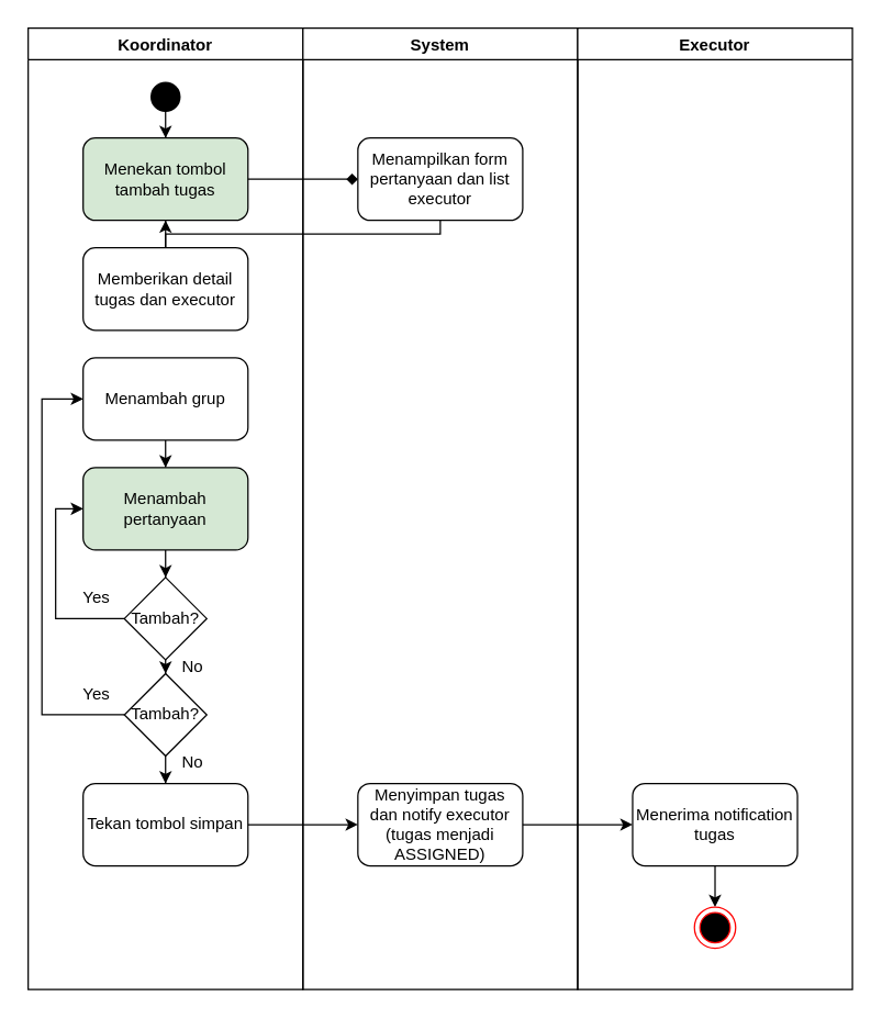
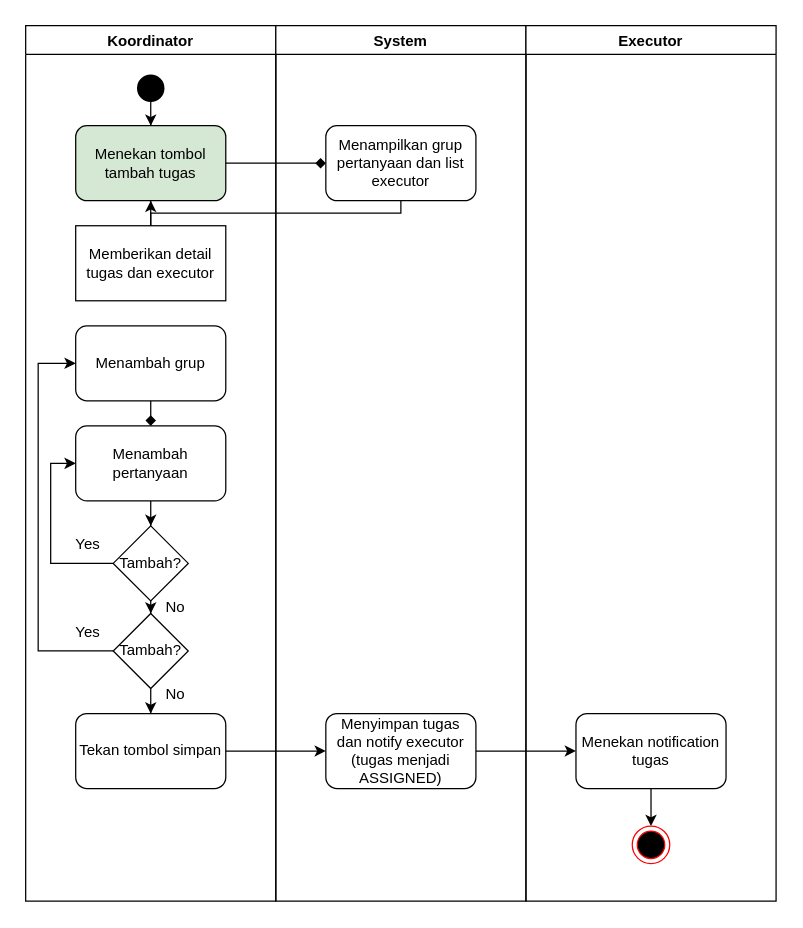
  <mxCell id="0" />
  <mxCell id="1" parent="0" />
  <mxCell id="2" value="Koordinator" style="swimlane;" parent="1" vertex="1"><mxGeometry x="20" y="20" width="200" height="700" as="geometry" /></mxCell>
  <mxCell id="3" style="edgeStyle=orthogonalEdgeStyle;rounded=0;orthogonalLoop=1;jettySize=auto;html=1;" parent="2" source="4" target="5" edge="1"><mxGeometry relative="1" as="geometry" /></mxCell>
  <mxCell id="4" value="" style="strokeWidth=2;html=1;shape=mxgraph.flowchart.start_2;whiteSpace=wrap;fillColor=#000000;container=0;" parent="2" vertex="1"><mxGeometry x="90" y="40" width="20" height="20" as="geometry" /></mxCell>
  <mxCell id="5" value="Menekan tombol tambah tugas" style="rounded=1;whiteSpace=wrap;html=1;fillColor=#d5e8d4;" parent="2" vertex="1"><mxGeometry x="40" y="80" width="120" height="60" as="geometry" /></mxCell>
- <mxCell id="6" style="edgeStyle=orthogonalEdgeStyle;rounded=0;orthogonalLoop=1;jettySize=auto;html=1;" parent="2" source="7" target="9" edge="1"><mxGeometry relative="1" as="geometry" /></mxCell>
+ <mxCell id="6" style="edgeStyle=orthogonalEdgeStyle;rounded=0;orthogonalLoop=1;jettySize=auto;html=1;endArrow=diamond;" parent="2" source="7" target="9" edge="1"><mxGeometry relative="1" as="geometry" /></mxCell>
  <mxCell id="7" value="Menambah grup" style="whiteSpace=wrap;html=1;rounded=1;" parent="2" vertex="1"><mxGeometry x="40" y="240" width="120" height="60" as="geometry" /></mxCell>
  <mxCell id="8" style="edgeStyle=orthogonalEdgeStyle;rounded=0;orthogonalLoop=1;jettySize=auto;html=1;" parent="2" source="9" target="11" edge="1"><mxGeometry relative="1" as="geometry" /></mxCell>
- <mxCell id="9" value="Menambah pertanyaan" style="whiteSpace=wrap;html=1;rounded=1;fillColor=#d5e8d4;" parent="2" vertex="1"><mxGeometry x="40" y="320" width="120" height="60" as="geometry" /></mxCell>
+ <mxCell id="9" value="Menambah pertanyaan" style="whiteSpace=wrap;html=1;rounded=1;" parent="2" vertex="1"><mxGeometry x="40" y="320" width="120" height="60" as="geometry" /></mxCell>
  <mxCell id="10" style="edgeStyle=orthogonalEdgeStyle;rounded=0;orthogonalLoop=1;jettySize=auto;html=1;" parent="2" source="11" target="15" edge="1"><mxGeometry relative="1" as="geometry" /></mxCell>
  <mxCell id="11" value="Tambah?" style="rhombus;whiteSpace=wrap;html=1;" parent="2" vertex="1"><mxGeometry x="70" y="400" width="60" height="60" as="geometry" /></mxCell>
  <mxCell id="12" style="edgeStyle=orthogonalEdgeStyle;rounded=0;orthogonalLoop=1;jettySize=auto;html=1;entryX=0;entryY=0.5;entryDx=0;entryDy=0;" parent="2" source="11" target="9" edge="1"><mxGeometry relative="1" as="geometry"><mxPoint x="30" y="410" as="targetPoint" /><Array as="points"><mxPoint x="20" y="430" /><mxPoint x="20" y="350" /></Array></mxGeometry></mxCell>
  <mxCell id="13" style="edgeStyle=orthogonalEdgeStyle;rounded=0;orthogonalLoop=1;jettySize=auto;html=1;entryX=0;entryY=0.5;entryDx=0;entryDy=0;" parent="2" source="15" target="7" edge="1"><mxGeometry relative="1" as="geometry"><Array as="points"><mxPoint x="10" y="500" /><mxPoint x="10" y="270" /></Array></mxGeometry></mxCell>
  <mxCell id="14" value="" style="edgeStyle=orthogonalEdgeStyle;rounded=0;orthogonalLoop=1;jettySize=auto;html=1;" parent="2" source="15" target="16" edge="1"><mxGeometry relative="1" as="geometry" /></mxCell>
  <mxCell id="15" value="Tambah?" style="rhombus;whiteSpace=wrap;html=1;" parent="2" vertex="1"><mxGeometry x="70" y="470" width="60" height="60" as="geometry" /></mxCell>
  <mxCell id="16" value="Tekan tombol simpan" style="rounded=1;whiteSpace=wrap;html=1;" parent="2" vertex="1"><mxGeometry x="40" y="550" width="120" height="60" as="geometry" /></mxCell>
  <mxCell id="17" style="edgeStyle=orthogonalEdgeStyle;rounded=0;orthogonalLoop=1;jettySize=auto;html=1;" parent="2" source="18" target="5" edge="1"><mxGeometry relative="1" as="geometry" /></mxCell>
- <mxCell id="18" value="Memberikan detail tugas dan executor" style="whiteSpace=wrap;html=1;rounded=1;" parent="2" vertex="1"><mxGeometry x="40" y="160" width="120" height="60" as="geometry" /></mxCell>
+ <mxCell id="18" value="Memberikan detail tugas dan executor" style="whiteSpace=wrap;html=1;rounded=0;" parent="2" vertex="1"><mxGeometry x="40" y="160" width="120" height="60" as="geometry" /></mxCell>
  <mxCell id="19" value="Yes" style="text;html=1;strokeColor=none;fillColor=none;align=center;verticalAlign=middle;whiteSpace=wrap;rounded=0;" parent="2" vertex="1"><mxGeometry x="20" y="400" width="60" height="30" as="geometry" /></mxCell>
  <mxCell id="20" value="Yes" style="text;html=1;strokeColor=none;fillColor=none;align=center;verticalAlign=middle;whiteSpace=wrap;rounded=0;" parent="2" vertex="1"><mxGeometry x="20" y="470" width="60" height="30" as="geometry" /></mxCell>
  <mxCell id="21" value="No" style="text;html=1;strokeColor=none;fillColor=none;align=center;verticalAlign=middle;whiteSpace=wrap;rounded=0;" parent="2" vertex="1"><mxGeometry x="90" y="450" width="60" height="30" as="geometry" /></mxCell>
  <mxCell id="22" value="No" style="text;html=1;strokeColor=none;fillColor=none;align=center;verticalAlign=middle;whiteSpace=wrap;rounded=0;" parent="2" vertex="1"><mxGeometry x="90" y="520" width="60" height="30" as="geometry" /></mxCell>
  <mxCell id="23" value="System" style="swimlane;" parent="1" vertex="1"><mxGeometry x="220" y="20" width="200" height="700" as="geometry" /></mxCell>
- <mxCell id="24" value="Menampilkan form pertanyaan dan list executor" style="rounded=1;whiteSpace=wrap;html=1;" parent="23" vertex="1"><mxGeometry x="40" y="80" width="120" height="60" as="geometry" /></mxCell>
+ <mxCell id="24" value="Menampilkan grup pertanyaan dan list executor" style="rounded=1;whiteSpace=wrap;html=1;" parent="23" vertex="1"><mxGeometry x="40" y="80" width="120" height="60" as="geometry" /></mxCell>
  <mxCell id="25" value="Menyimpan tugas dan notify executor (tugas menjadi ASSIGNED)" style="whiteSpace=wrap;html=1;rounded=1;" parent="23" vertex="1"><mxGeometry x="40" y="550" width="120" height="60" as="geometry" /></mxCell>
  <mxCell id="26" value="Executor" style="swimlane;" parent="1" vertex="1"><mxGeometry x="420" y="20" width="200" height="700" as="geometry" /></mxCell>
  <mxCell id="27" style="edgeStyle=orthogonalEdgeStyle;rounded=0;orthogonalLoop=1;jettySize=auto;html=1;entryX=0.5;entryY=0;entryDx=0;entryDy=0;" parent="26" source="28" target="29" edge="1"><mxGeometry relative="1" as="geometry" /></mxCell>
- <mxCell id="28" value="Menerima notification tugas" style="whiteSpace=wrap;html=1;rounded=1;" parent="26" vertex="1"><mxGeometry x="40" y="550" width="120" height="60" as="geometry" /></mxCell>
+ <mxCell id="28" value="Menekan notification tugas" style="whiteSpace=wrap;html=1;rounded=1;" parent="26" vertex="1"><mxGeometry x="40" y="550" width="120" height="60" as="geometry" /></mxCell>
  <mxCell id="29" value="" style="ellipse;html=1;shape=endState;fillColor=#000000;strokeColor=#ff0000;" parent="26" vertex="1"><mxGeometry x="85" y="640" width="30" height="30" as="geometry" /></mxCell>
  <mxCell id="30" style="edgeStyle=orthogonalEdgeStyle;rounded=0;orthogonalLoop=1;jettySize=auto;html=1;entryX=0;entryY=0.5;entryDx=0;entryDy=0;endArrow=diamond;" parent="1" source="5" target="24" edge="1"><mxGeometry relative="1" as="geometry" /></mxCell>
  <mxCell id="31" value="" style="edgeStyle=orthogonalEdgeStyle;rounded=0;orthogonalLoop=1;jettySize=auto;html=1;endArrow=none;" parent="1" source="24" target="18" edge="1"><mxGeometry relative="1" as="geometry"><Array as="points"><mxPoint x="320" y="170" /><mxPoint x="120" y="170" /></Array></mxGeometry></mxCell>
  <mxCell id="32" value="" style="edgeStyle=orthogonalEdgeStyle;rounded=0;orthogonalLoop=1;jettySize=auto;html=1;" parent="1" source="16" target="25" edge="1"><mxGeometry relative="1" as="geometry" /></mxCell>
  <mxCell id="33" value="" style="edgeStyle=orthogonalEdgeStyle;rounded=0;orthogonalLoop=1;jettySize=auto;html=1;" parent="1" source="25" target="28" edge="1"><mxGeometry relative="1" as="geometry" /></mxCell>
